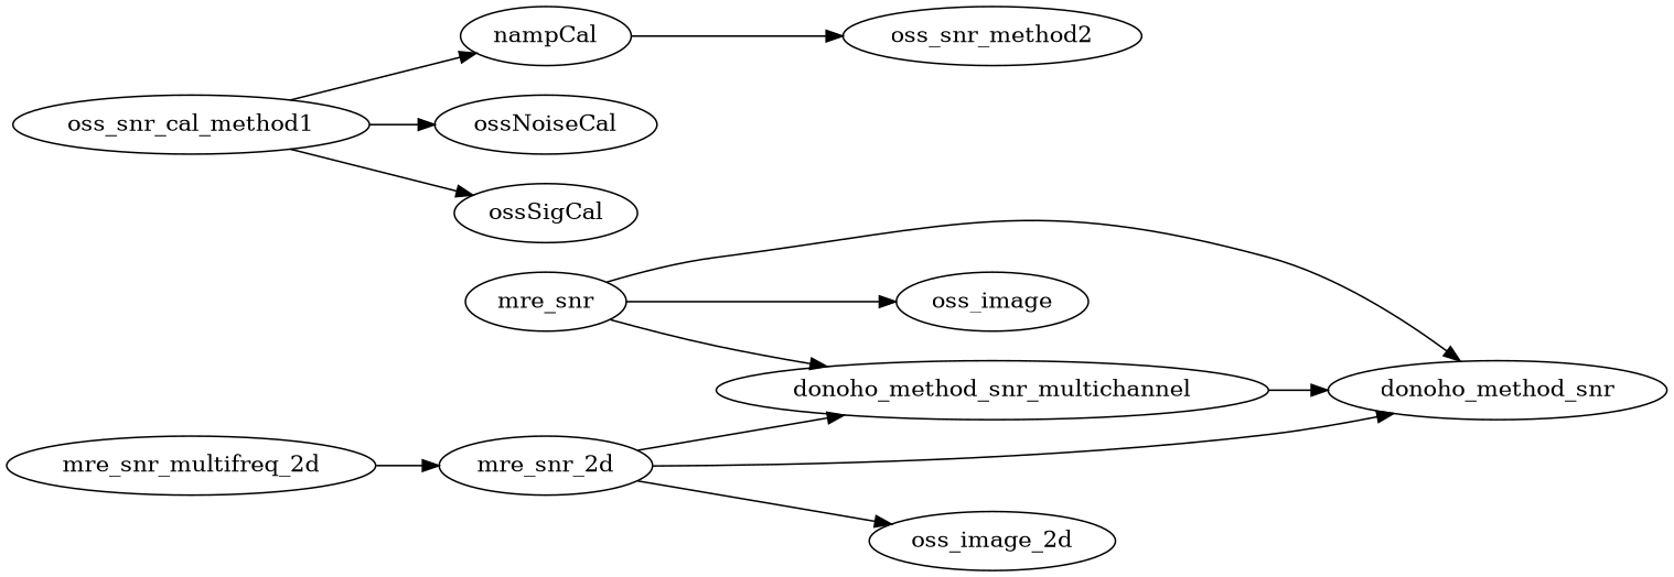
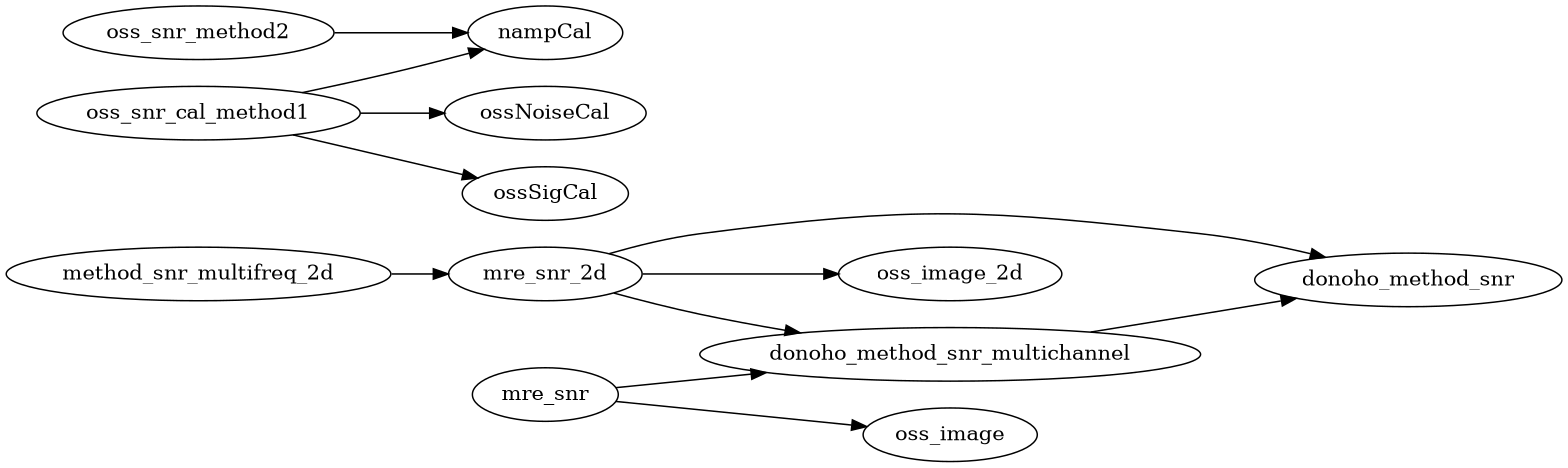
  digraph {
    rankdir=LR
    donoho_method_snr_multichannel
    donoho_method_snr
    mre_snr
    oss_image
    mre_snr_2d
    oss_image_2d
-   mre_snr_multifreq_2d
+   mre_snr_multifreq_2d [label=method_snr_multifreq_2d]
    oss_snr_cal_method1
    nampCal
    ossNoiseCal
    ossSigCal
    oss_snr_method2
    donoho_method_snr_multichannel -> donoho_method_snr
    mre_snr -> donoho_method_snr_multichannel
-   mre_snr -> donoho_method_snr
    mre_snr -> oss_image
    mre_snr_2d -> donoho_method_snr_multichannel
    mre_snr_2d -> donoho_method_snr
    mre_snr_2d -> oss_image_2d
    mre_snr_multifreq_2d -> mre_snr_2d
    oss_snr_cal_method1 -> nampCal
    oss_snr_cal_method1 -> ossNoiseCal
    oss_snr_cal_method1 -> ossSigCal
-   nampCal -> oss_snr_method2
+   oss_snr_method2 -> nampCal
  }
